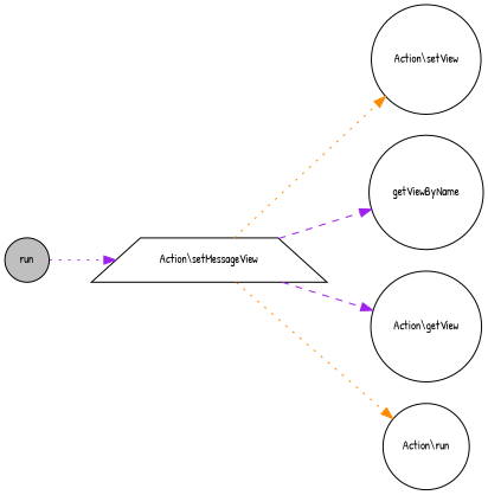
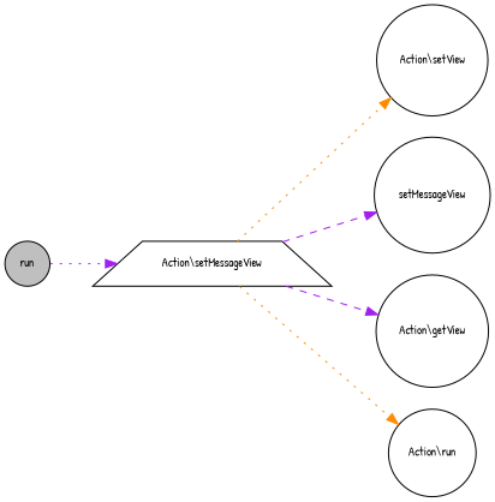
  digraph {
    rankdir=LR
    fontname="Patrick Hand"
    node [color=black fillcolor=white fontname="Patrick Hand" fontsize=10 shape=circle style=filled]
    edge [color=purple fontname="Patrick Hand" fontsize=10 labelfontname=Helvetica labelfontsize=10 style=dotted]
    n1 [fillcolor=grey75 fontcolor=black height=0.2 label=run width=0.4]
    n2 [height=0.2 label="Action\\setMessageView" shape=trapezium width=0.4]
    n3 [height=0.2 label="Action\\setView" width=0.4]
-   n4 [height=0.2 label=getViewByName width=0.4]
+   n4 [height=0.2 label=setMessageView width=0.4]
    n5 [height=0.2 label="Action\\getView" width=0.4]
    n6 [height=0.2 label="Action\\run" width=0.4]
    n1 -> n2
    n2 -> n3 [color=darkorange]
    n2 -> n4 [style=dashed]
    n2 -> n5 [style=dashed]
    n2 -> n6 [color=darkorange]
  }
